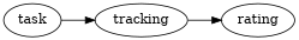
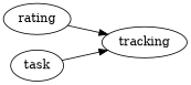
  digraph {
    rankdir=LR
    rating
    tracking
    task
-   tracking -> rating
+   rating -> tracking
    task -> tracking
  }
